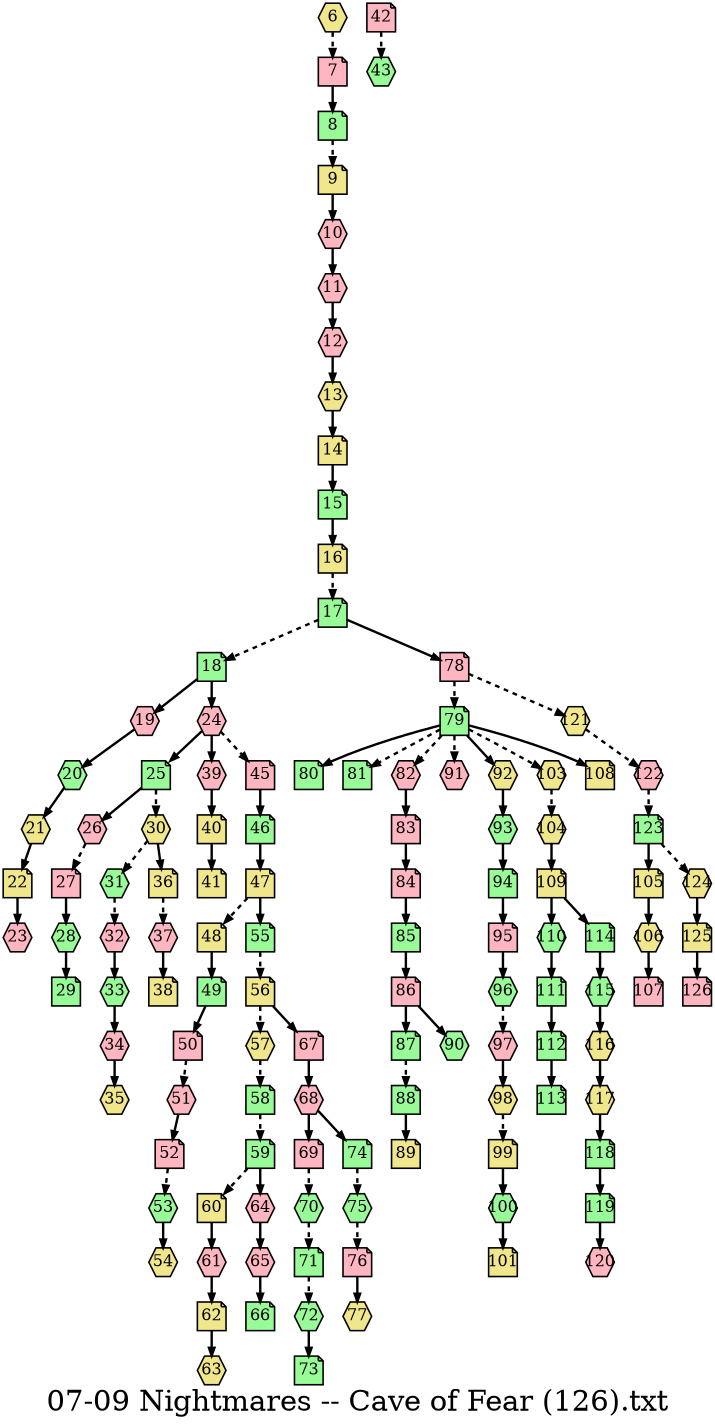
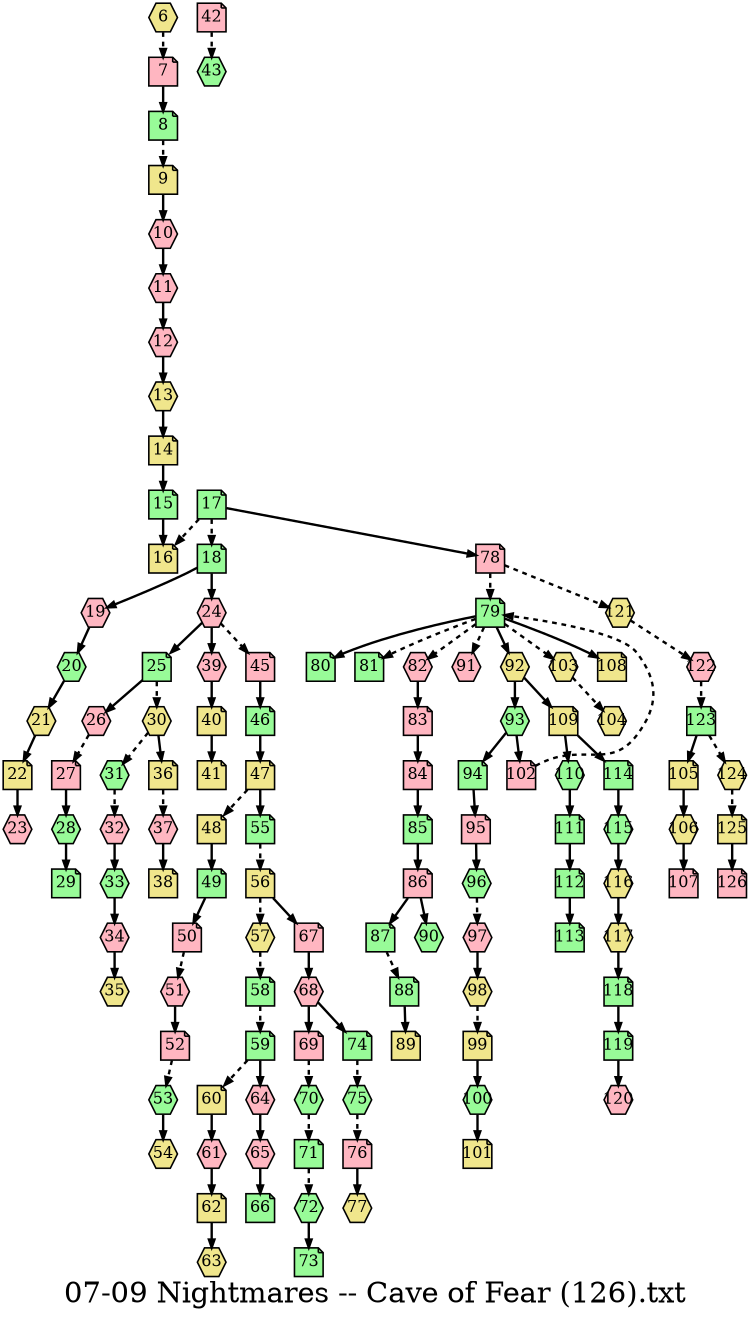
  digraph {
    fontname="DejaVu Serif"
    fontsize=36
    label="07-09 Nightmares -- Cave of Fear (126).txt"
    nodesep=0.35
    ordering=out
    rankdir=TB
    ranksep=0.45
    node [fillcolor=palegreen fixedsize=true fontname="DejaVu Serif" fontsize=20 labelfloat=true margin="0,0" penwidth=2 regular=true shape=note style=filled]
    edge [fontname="DejaVu Serif" fontsize=12 labelfloat=true penwidth=3 style=bold]
    6 [fillcolor=khaki shape=hexagon]
    7 [fillcolor=lightpink]
    8
    9 [fillcolor=khaki]
    10 [fillcolor=lightpink shape=hexagon]
    11 [fillcolor=lightpink shape=hexagon]
    12 [fillcolor=lightpink shape=hexagon]
    13 [fillcolor=khaki shape=hexagon]
    14 [fillcolor=khaki]
    15
    16 [fillcolor=khaki]
    17
    18
    78 [fillcolor=lightpink]
    19 [fillcolor=lightpink shape=hexagon]
    24 [fillcolor=lightpink shape=hexagon]
    79
    121 [fillcolor=khaki shape=hexagon]
    20 [shape=hexagon]
    25
    39 [fillcolor=lightpink shape=hexagon]
    45 [fillcolor=lightpink]
    80
    81
    82 [fillcolor=lightpink shape=hexagon]
    91 [fillcolor=lightpink shape=hexagon]
    92 [fillcolor=khaki shape=hexagon]
    103 [fillcolor=khaki shape=hexagon]
    108 [fillcolor=khaki]
    122 [fillcolor=lightpink shape=hexagon]
    21 [fillcolor=khaki shape=hexagon]
    26 [fillcolor=lightpink shape=hexagon]
    30 [fillcolor=khaki shape=hexagon]
    40 [fillcolor=khaki]
    46
    22 [fillcolor=khaki]
    23 [fillcolor=lightpink shape=hexagon]
    27 [fillcolor=lightpink]
    31 [shape=hexagon]
    36 [fillcolor=khaki]
    41 [fillcolor=khaki]
    47 [fillcolor=khaki]
    28 [shape=hexagon]
    32 [fillcolor=lightpink shape=hexagon]
    37 [fillcolor=lightpink shape=hexagon]
    29
    33 [shape=hexagon]
    38 [fillcolor=khaki]
    34 [fillcolor=lightpink shape=hexagon]
    35 [fillcolor=khaki shape=hexagon]
    42 [fillcolor=lightpink]
    43 [shape=hexagon]
    48 [fillcolor=khaki]
    55
    49
    56 [fillcolor=khaki]
    50 [fillcolor=lightpink]
    57 [fillcolor=khaki shape=hexagon]
    67 [fillcolor=lightpink]
    51 [fillcolor=lightpink shape=hexagon]
    52 [fillcolor=lightpink]
    53 [shape=hexagon]
    54 [fillcolor=khaki shape=hexagon]
    58
    68 [fillcolor=lightpink shape=hexagon]
    59
    69 [fillcolor=lightpink]
    74
    60 [fillcolor=khaki]
    64 [fillcolor=lightpink shape=hexagon]
    61 [fillcolor=lightpink shape=hexagon]
    65 [fillcolor=lightpink shape=hexagon]
    62 [fillcolor=khaki]
    66
    63 [fillcolor=khaki shape=hexagon]
    70 [shape=hexagon]
    75 [shape=hexagon]
    71
    76 [fillcolor=lightpink]
    72 [shape=hexagon]
    73
    77 [fillcolor=khaki shape=hexagon]
    83 [fillcolor=lightpink]
    93 [shape=hexagon]
    104 [fillcolor=khaki shape=hexagon]
    123
    84 [fillcolor=lightpink]
    94
+   102 [fillcolor=lightpink]
    109 [fillcolor=khaki]
    85
    86 [fillcolor=lightpink]
    87
    90 [shape=hexagon]
    88
    89 [fillcolor=khaki]
    95 [fillcolor=lightpink]
    96 [shape=hexagon]
    97 [fillcolor=lightpink shape=hexagon]
    98 [fillcolor=khaki shape=hexagon]
    99 [fillcolor=khaki]
    100 [shape=hexagon]
    101 [fillcolor=khaki]
    105 [fillcolor=khaki]
    106 [fillcolor=khaki shape=hexagon]
    110 [shape=hexagon]
    114
    107 [fillcolor=lightpink]
    111
    115 [shape=hexagon]
    112
    116 [fillcolor=khaki shape=hexagon]
    113
    117 [fillcolor=khaki shape=hexagon]
    118
    119
    120 [fillcolor=lightpink shape=hexagon]
    124 [fillcolor=khaki shape=hexagon]
    125 [fillcolor=khaki]
    126 [fillcolor=lightpink]
    6 -> 7 [style=dashed]
    7 -> 8
    8 -> 9 [style=dashed]
    9 -> 10 [style=solid]
    10 -> 11
    11 -> 12
    12 -> 13 [style=solid]
    13 -> 14
    14 -> 15 [style=solid]
    15 -> 16 [style=solid]
-   16 -> 17 [style=dashed]
+   17 -> 16 [style=dashed]
    17 -> 18 [style=dashed]
    17 -> 78
    18 -> 19 [style=solid]
    18 -> 24
    78 -> 79 [style=dashed]
    78 -> 121 [style=dashed]
    19 -> 20 [style=solid]
    24 -> 25 [style=solid]
    24 -> 39 [style=solid]
    24 -> 45 [style=dashed]
    79 -> 80
    79 -> 81 [style=dashed]
    79 -> 82 [style=dashed]
    79 -> 91 [style=dashed]
    79 -> 92 [style=solid]
    79 -> 103 [style=dashed]
    79 -> 108
    121 -> 122 [style=dashed]
    20 -> 21
    25 -> 26 [style=solid]
    25 -> 30 [style=dashed]
    39 -> 40 [style=solid]
    45 -> 46
    82 -> 83
    92 -> 93 [style=solid]
    103 -> 104 [style=dashed]
    122 -> 123 [style=dashed]
    21 -> 22 [style=solid]
    26 -> 27 [style=dashed]
    30 -> 31 [style=dashed]
    30 -> 36
    40 -> 41 [style=solid]
    46 -> 47 [style=solid]
    22 -> 23 [style=solid]
    27 -> 28
    31 -> 32 [style=dashed]
    36 -> 37 [style=dashed]
    47 -> 48 [style=dashed]
    47 -> 55
    28 -> 29
    32 -> 33
    37 -> 38
    33 -> 34 [style=solid]
    34 -> 35 [style=solid]
    42 -> 43 [style=dashed]
    48 -> 49
    55 -> 56 [style=dashed]
    49 -> 50
    56 -> 57 [style=dashed]
    56 -> 67 [style=solid]
    50 -> 51 [style=dashed]
    57 -> 58 [style=dashed]
    67 -> 68
    51 -> 52 [style=solid]
    52 -> 53 [style=dashed]
    53 -> 54
    58 -> 59 [style=dashed]
    68 -> 69 [style=solid]
    68 -> 74 [style=solid]
    59 -> 60 [style=dashed]
    59 -> 64
    69 -> 70 [style=dashed]
    74 -> 75 [style=dashed]
    60 -> 61
    64 -> 65 [style=solid]
    61 -> 62
    65 -> 66
    62 -> 63 [style=solid]
    70 -> 71 [style=dashed]
    75 -> 76 [style=dashed]
    71 -> 72 [style=dashed]
    76 -> 77 [style=solid]
    72 -> 73
    83 -> 84
    93 -> 94
-   104 -> 109 [style=solid]
+   93 -> 102 [style=solid]
+   92 -> 109 [style=solid]
    123 -> 105 [style=solid]
    123 -> 124 [style=dashed]
    84 -> 85
    94 -> 95
+   102 -> 79 [style=dashed]
    109 -> 110 [style=solid]
    109 -> 114
    85 -> 86 [style=solid]
    86 -> 87
    86 -> 90
    87 -> 88 [style=dashed]
    88 -> 89
    95 -> 96
    96 -> 97 [style=dashed]
    97 -> 98
    98 -> 99 [style=dashed]
    99 -> 100
    100 -> 101
    105 -> 106
    106 -> 107
    110 -> 111
    114 -> 115 [style=solid]
    111 -> 112
    115 -> 116 [style=solid]
    112 -> 113 [style=solid]
    116 -> 117
    117 -> 118
    118 -> 119 [style=solid]
    119 -> 120
-   124 -> 125
+   124 -> 125 [style=dashed]
    125 -> 126
  }
